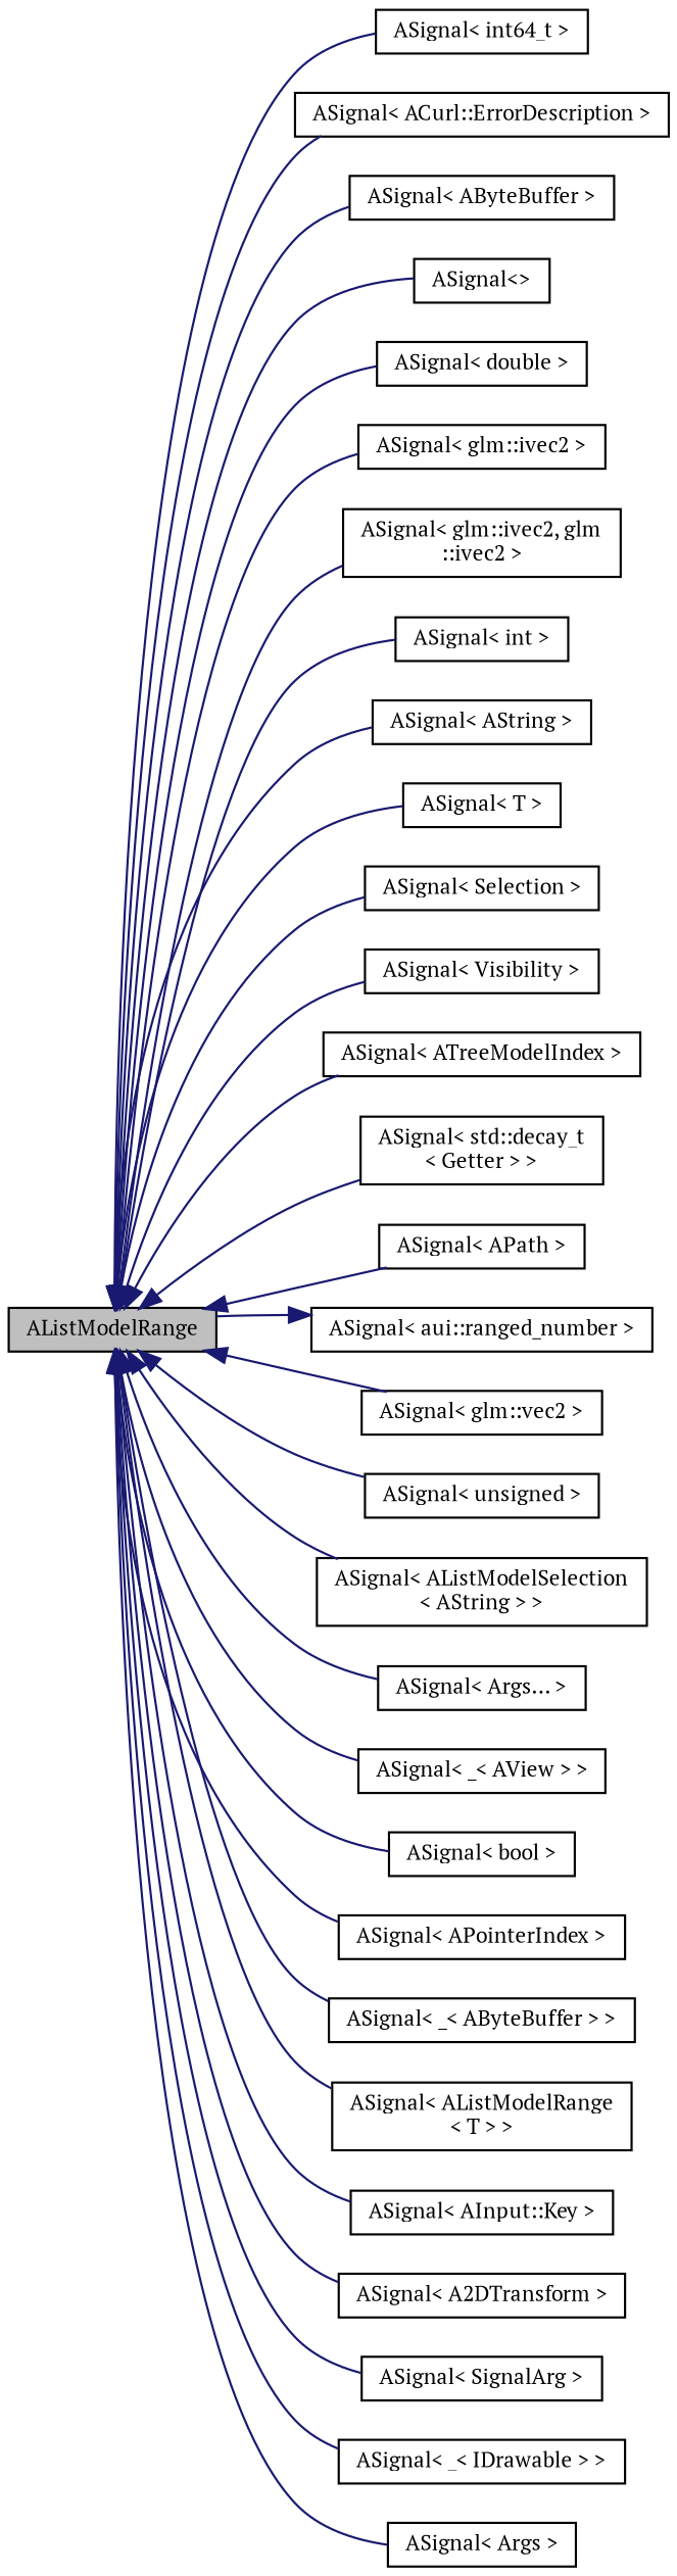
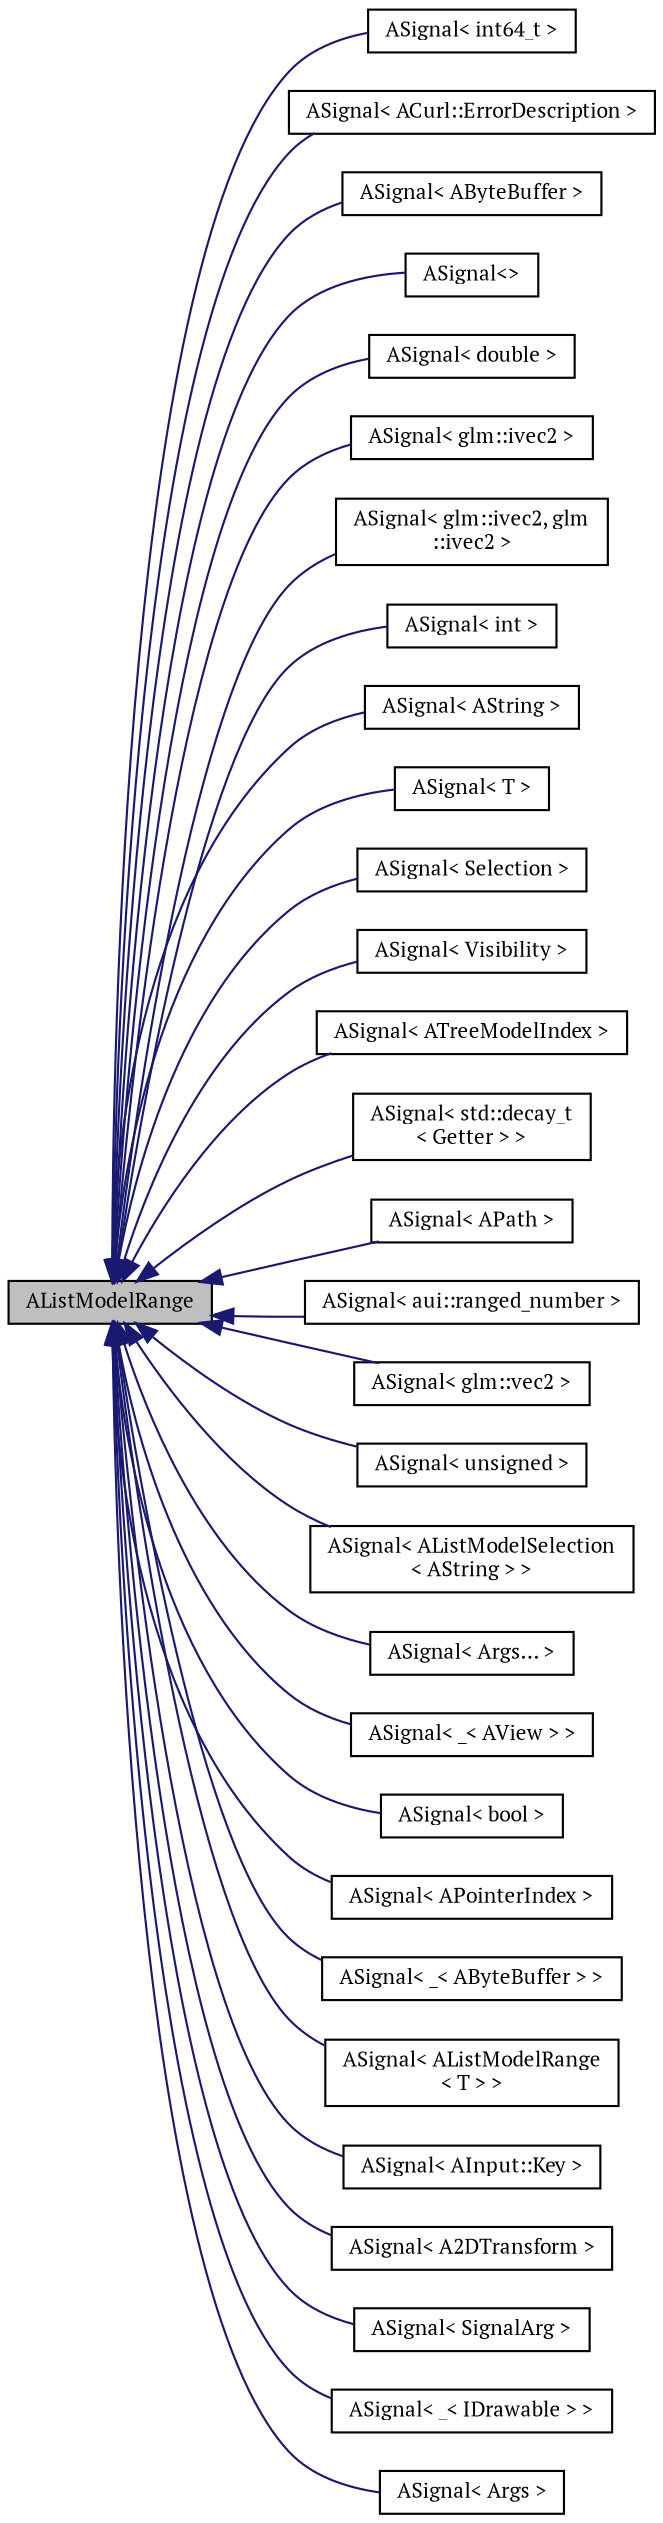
  digraph {
    fontname="PT Serif"
    rankdir=LR
    node [color=black fillcolor=white fontname="PT Serif" fontsize=10 shape=record style=filled]
    edge [color=midnightblue dir=back fontname="PT Serif" fontsize=10 labelfontname=Helvetica labelfontsize=10 style=solid]
    n1 [fillcolor=grey75 fontcolor=black height=0.2 label=AListModelRange width=0.4]
    n2 [height=0.2 label="ASignal\< int64_t \>" width=0.4]
    n3 [height=0.2 label="ASignal\< ACurl::ErrorDescription \>" width=0.4]
    n4 [height=0.2 label="ASignal\< AByteBuffer \>" width=0.4]
    n5 [height=0.2 label="ASignal\<\>" width=0.4]
    n6 [height=0.2 label="ASignal\< double \>" width=0.4]
    n7 [height=0.2 label="ASignal\< glm::ivec2 \>" width=0.4]
    n8 [height=0.2 label="ASignal\< glm::ivec2, glm\l::ivec2 \>" width=0.4]
    n9 [height=0.2 label="ASignal\< int \>" width=0.4]
    n10 [height=0.2 label="ASignal\< AString \>" width=0.4]
    n11 [height=0.2 label="ASignal\< T \>" width=0.4]
    n12 [height=0.2 label="ASignal\< Selection \>" width=0.4]
    n13 [height=0.2 label="ASignal\< Visibility \>" width=0.4]
    n14 [height=0.2 label="ASignal\< ATreeModelIndex \>" width=0.4]
    n15 [height=0.2 label="ASignal\< std::decay_t\l\< Getter \> \>" width=0.4]
    n16 [height=0.2 label="ASignal\< APath \>" width=0.4]
    n17 [height=0.2 label="ASignal\< aui::ranged_number \>" width=0.4]
    n18 [height=0.2 label="ASignal\< glm::vec2 \>" width=0.4]
    n19 [height=0.2 label="ASignal\< unsigned \>" width=0.4]
    n20 [height=0.2 label="ASignal\< AListModelSelection\l\< AString \> \>" width=0.4]
    n21 [height=0.2 label="ASignal\< Args... \>" width=0.4]
    n22 [height=0.2 label="ASignal\< _\< AView \> \>" width=0.4]
    n23 [height=0.2 label="ASignal\< bool \>" width=0.4]
    n24 [height=0.2 label="ASignal\< APointerIndex \>" width=0.4]
    n25 [height=0.2 label="ASignal\< _\< AByteBuffer \> \>" width=0.4]
    n26 [height=0.2 label="ASignal\< AListModelRange\l\< T \> \>" width=0.4]
    n27 [height=0.2 label="ASignal\< AInput::Key \>" width=0.4]
    n28 [height=0.2 label="ASignal\< A2DTransform \>" width=0.4]
    n29 [height=0.2 label="ASignal\< SignalArg \>" width=0.4]
    n30 [height=0.2 label="ASignal\< _\< IDrawable \> \>" width=0.4]
    n31 [height=0.2 label="ASignal\< Args \>" width=0.4]
    n1 -> n2
    n1 -> n3
    n1 -> n4
    n1 -> n5
    n1 -> n6
    n1 -> n7
    n1 -> n8
    n1 -> n9
    n1 -> n10
    n1 -> n11
    n1 -> n12
    n1 -> n13
    n1 -> n14
    n1 -> n15
    n1 -> n16
-   n17 -> n1
+   n1 -> n17
    n1 -> n18
    n1 -> n19
    n1 -> n20
    n1 -> n21
    n1 -> n22
    n1 -> n23
    n1 -> n24
    n1 -> n25
    n1 -> n26
    n1 -> n27
    n1 -> n28
    n1 -> n29
    n1 -> n30
    n1 -> n31
  }
